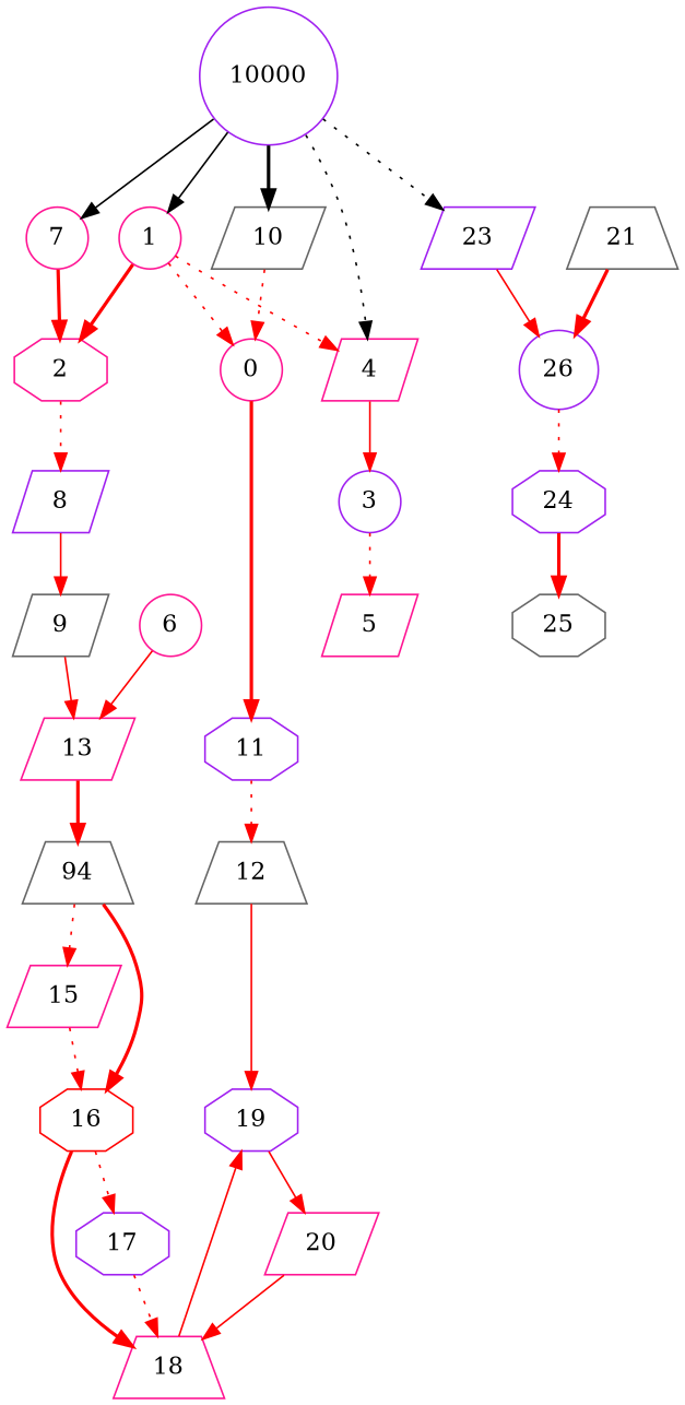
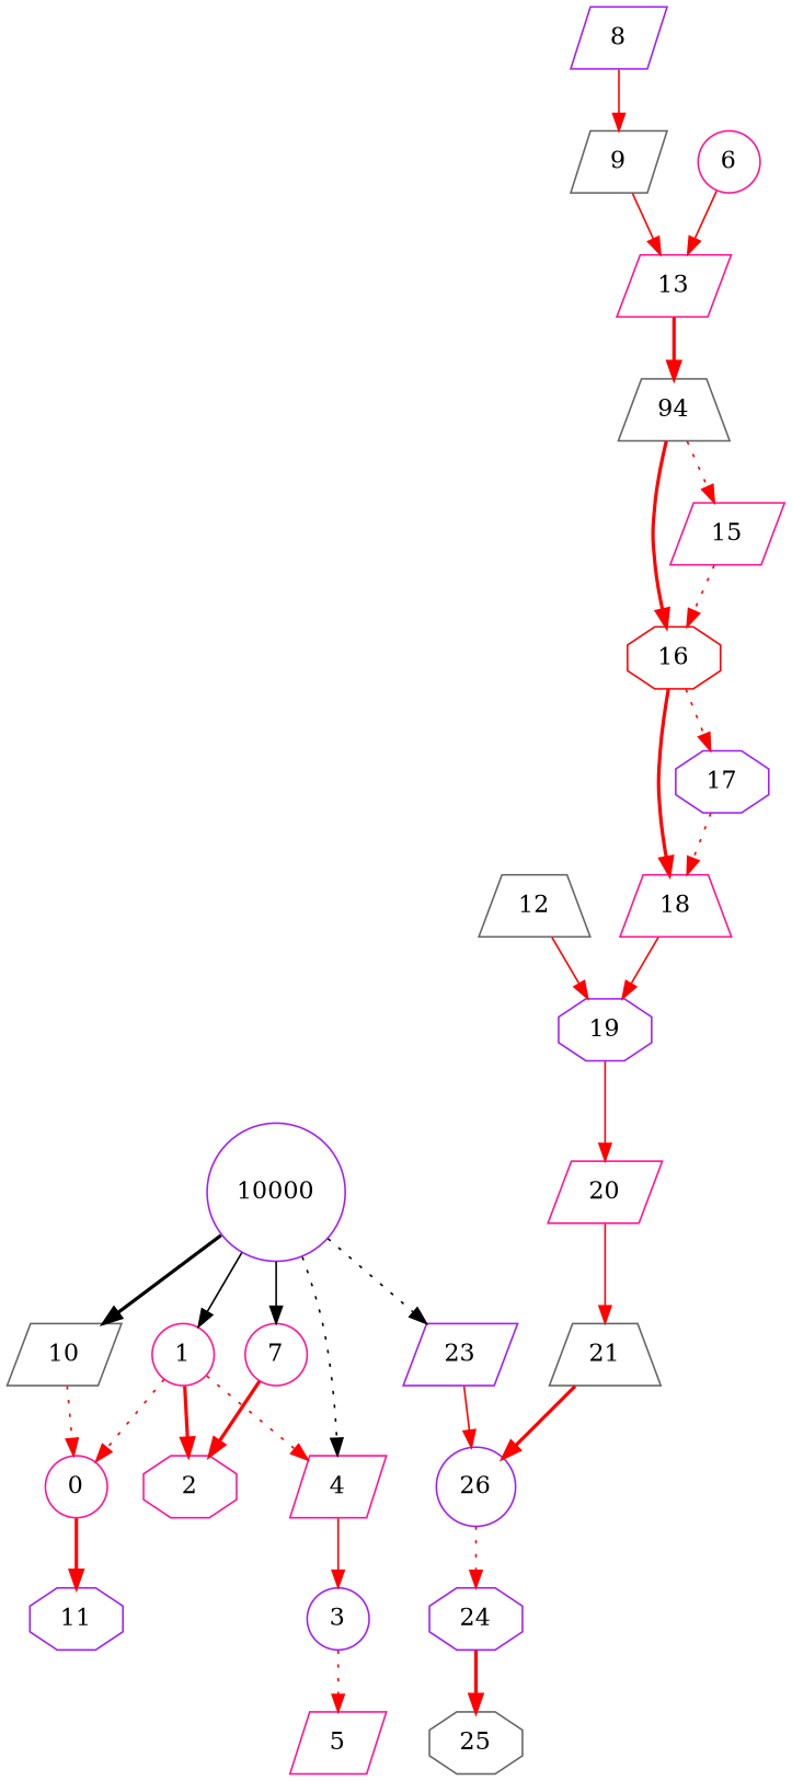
  digraph {
    node [color=deeppink shape=parallelogram]
    edge [color=red style=dotted]
    n1 [label=0 shape=circle]
    n2 [color=purple label=11 shape=octagon]
    n3 [color=gray40 label=12 shape=trapezium]
    n4 [label=1 shape=circle]
    n5 [label=2 shape=octagon]
    n6 [label=4]
    n7 [color=purple label=8]
    n8 [color=purple label=3 shape=circle]
    n9 [label=5]
    n10 [color=gray40 label=10]
    n11 [label=7 shape=circle]
    n12 [color=purple label=10000 shape=circle]
    n13 [color=purple label=23]
    n14 [color=purple label=26 shape=circle]
    n15 [color=gray40 label=94 shape=trapezium]
    n16 [color=red label=16 shape=octagon]
    n17 [label=15]
    n18 [label=18 shape=trapezium]
    n19 [color=purple label=17 shape=octagon]
    n20 [label=13]
    n21 [color=gray40 label=21 shape=trapezium]
    n22 [color=purple label=24 shape=octagon]
    n23 [label=20]
    n24 [color=gray40 label=9]
    n25 [color=purple label=19 shape=octagon]
    n26 [color=gray40 label=25 shape=octagon]
    n27 [label=6 shape=circle]
    n1 -> n2 [style=bold]
-   n2 -> n3
    n3 -> n25 [style=solid]
    n4 -> n1
    n4 -> n5 [style=bold]
    n4 -> n6
-   n5 -> n7
    n6 -> n8 [style=solid]
    n7 -> n24 [style=solid]
    n8 -> n9
    n10 -> n1
    n11 -> n5 [style=bold]
    n12 -> n4 [color=black style=solid]
    n12 -> n6 [color=black]
    n12 -> n10 [color=black style=bold]
    n12 -> n11 [color=black style=solid]
    n12 -> n13 [color=black]
    n13 -> n14 [style=solid]
    n14 -> n22
    n15 -> n16 [style=bold]
    n15 -> n17
    n16 -> n18 [style=bold]
    n16 -> n19
    n17 -> n16
    n18 -> n25 [style=solid]
    n19 -> n18
    n20 -> n15 [style=bold]
    n21 -> n14 [style=bold]
    n22 -> n26 [style=bold]
-   n23 -> n18 [style=solid]
+   n23 -> n21 [style=solid]
    n24 -> n20 [style=solid]
    n25 -> n23 [style=solid]
    n27 -> n20 [style=solid]
  }
